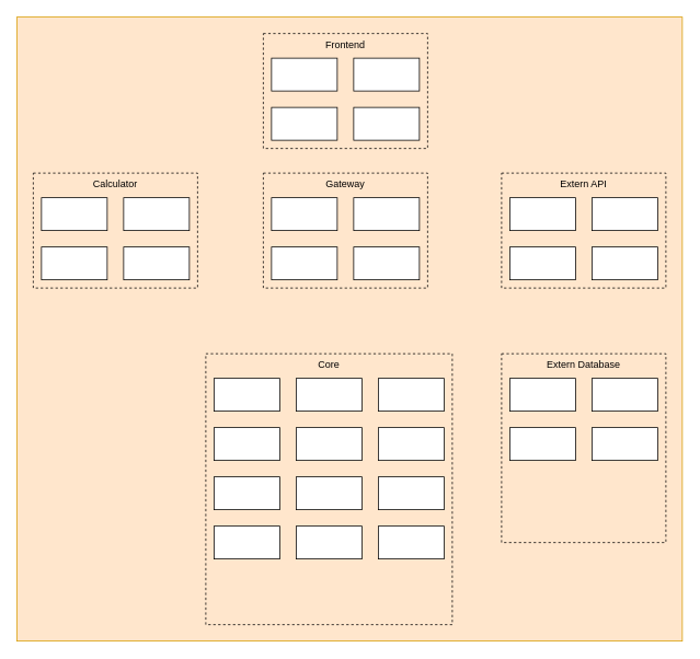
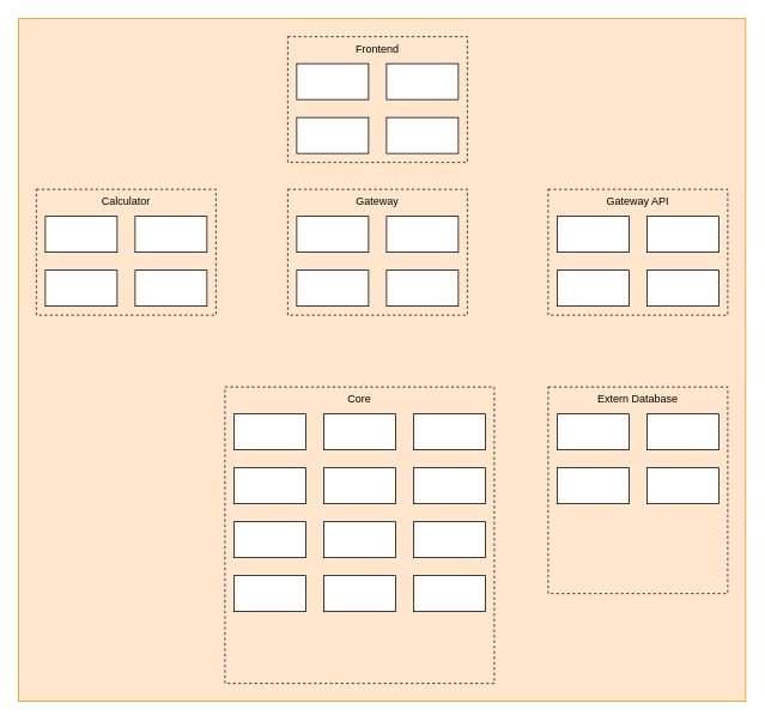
  <mxCell id="0" />
  <mxCell id="1" parent="0" />
  <mxCell id="2" value="" style="rounded=0;whiteSpace=wrap;html=1;fillColor=#ffe6cc;strokeColor=#d79b00;" vertex="1" parent="1"><mxGeometry width="810" height="760" as="geometry" x="20" y="20" /></mxCell>
  <mxCell id="3" value="Core" style="rounded=0;whiteSpace=wrap;html=1;dashed=1;fillColor=none;verticalAlign=top;" parent="1" vertex="1"><mxGeometry x="250" y="430" width="300" height="330" as="geometry" /></mxCell>
  <mxCell id="4" value="&lt;div&gt;Extern Database&lt;/div&gt;" style="rounded=0;whiteSpace=wrap;html=1;dashed=1;fillColor=none;verticalAlign=top;" parent="1" vertex="1"><mxGeometry x="610" y="430" width="200" height="230" as="geometry" /></mxCell>
  <mxCell id="5" value="" style="rounded=0;whiteSpace=wrap;html=1;" parent="1" vertex="1"><mxGeometry x="260" y="460" width="80" height="40" as="geometry" /></mxCell>
  <mxCell id="6" value="" style="rounded=0;whiteSpace=wrap;html=1;" parent="1" vertex="1"><mxGeometry x="620" y="460" width="80" height="40" as="geometry" /></mxCell>
  <mxCell id="7" value="" style="rounded=0;whiteSpace=wrap;html=1;" parent="1" vertex="1"><mxGeometry x="460" y="460" width="80" height="40" as="geometry" /></mxCell>
  <mxCell id="8" value="" style="rounded=0;whiteSpace=wrap;html=1;" parent="1" vertex="1"><mxGeometry x="360" y="460" width="80" height="40" as="geometry" /></mxCell>
  <mxCell id="9" value="" style="rounded=0;whiteSpace=wrap;html=1;" parent="1" vertex="1"><mxGeometry x="260" y="520" width="80" height="40" as="geometry" /></mxCell>
  <mxCell id="10" value="" style="rounded=0;whiteSpace=wrap;html=1;" parent="1" vertex="1"><mxGeometry x="460" y="520" width="80" height="40" as="geometry" /></mxCell>
  <mxCell id="11" value="" style="rounded=0;whiteSpace=wrap;html=1;" parent="1" vertex="1"><mxGeometry x="360" y="520" width="80" height="40" as="geometry" /></mxCell>
  <mxCell id="12" value="" style="rounded=0;whiteSpace=wrap;html=1;" parent="1" vertex="1"><mxGeometry x="260" y="580" width="80" height="40" as="geometry" /></mxCell>
  <mxCell id="13" value="" style="rounded=0;whiteSpace=wrap;html=1;" parent="1" vertex="1"><mxGeometry x="460" y="580" width="80" height="40" as="geometry" /></mxCell>
  <mxCell id="14" value="" style="rounded=0;whiteSpace=wrap;html=1;" parent="1" vertex="1"><mxGeometry x="360" y="580" width="80" height="40" as="geometry" /></mxCell>
  <mxCell id="15" value="" style="rounded=0;whiteSpace=wrap;html=1;" parent="1" vertex="1"><mxGeometry x="260" y="640" width="80" height="40" as="geometry" /></mxCell>
  <mxCell id="16" value="" style="rounded=0;whiteSpace=wrap;html=1;" parent="1" vertex="1"><mxGeometry x="460" y="640" width="80" height="40" as="geometry" /></mxCell>
  <mxCell id="17" value="" style="rounded=0;whiteSpace=wrap;html=1;" parent="1" vertex="1"><mxGeometry x="360" y="640" width="80" height="40" as="geometry" /></mxCell>
  <mxCell id="18" value="" style="rounded=0;whiteSpace=wrap;html=1;" parent="1" vertex="1"><mxGeometry x="720" y="460" width="80" height="40" as="geometry" /></mxCell>
  <mxCell id="19" value="" style="rounded=0;whiteSpace=wrap;html=1;" parent="1" vertex="1"><mxGeometry x="620" y="520" width="80" height="40" as="geometry" /></mxCell>
  <mxCell id="20" value="" style="rounded=0;whiteSpace=wrap;html=1;" parent="1" vertex="1"><mxGeometry x="720" y="520" width="80" height="40" as="geometry" /></mxCell>
- <mxCell id="21" value="&lt;div&gt;Extern API&lt;/div&gt;&lt;div&gt;&lt;br&gt;&lt;/div&gt;" style="rounded=0;whiteSpace=wrap;html=1;dashed=1;fillColor=none;verticalAlign=top;" parent="1" vertex="1"><mxGeometry x="610" y="210" width="200" height="140" as="geometry" /></mxCell>
+ <mxCell id="21" value="&lt;div&gt;Gateway API&lt;/div&gt;&lt;div&gt;&lt;br&gt;&lt;/div&gt;" style="rounded=0;whiteSpace=wrap;html=1;dashed=1;fillColor=none;verticalAlign=top;" parent="1" vertex="1"><mxGeometry x="610" y="210" width="200" height="140" as="geometry" /></mxCell>
  <mxCell id="22" value="" style="rounded=0;whiteSpace=wrap;html=1;" parent="1" vertex="1"><mxGeometry x="620" y="240" width="80" height="40" as="geometry" /></mxCell>
  <mxCell id="23" value="" style="rounded=0;whiteSpace=wrap;html=1;" parent="1" vertex="1"><mxGeometry x="720" y="240" width="80" height="40" as="geometry" /></mxCell>
  <mxCell id="24" value="" style="rounded=0;whiteSpace=wrap;html=1;" parent="1" vertex="1"><mxGeometry x="620" y="300" width="80" height="40" as="geometry" /></mxCell>
  <mxCell id="25" value="" style="rounded=0;whiteSpace=wrap;html=1;" parent="1" vertex="1"><mxGeometry x="720" y="300" width="80" height="40" as="geometry" /></mxCell>
  <mxCell id="26" value="Frontend" style="rounded=0;whiteSpace=wrap;html=1;dashed=1;fillColor=none;verticalAlign=top;" parent="1" vertex="1"><mxGeometry x="320" y="40" width="200" height="140" as="geometry" /></mxCell>
  <mxCell id="27" value="" style="rounded=0;whiteSpace=wrap;html=1;" parent="1" vertex="1"><mxGeometry x="330" y="70" width="80" height="40" as="geometry" /></mxCell>
  <mxCell id="28" value="" style="rounded=0;whiteSpace=wrap;html=1;" parent="1" vertex="1"><mxGeometry x="430" y="70" width="80" height="40" as="geometry" /></mxCell>
  <mxCell id="29" value="" style="rounded=0;whiteSpace=wrap;html=1;" parent="1" vertex="1"><mxGeometry x="330" y="130" width="80" height="40" as="geometry" /></mxCell>
  <mxCell id="30" value="" style="rounded=0;whiteSpace=wrap;html=1;" parent="1" vertex="1"><mxGeometry x="430" y="130" width="80" height="40" as="geometry" /></mxCell>
  <mxCell id="31" value="Gateway" style="rounded=0;whiteSpace=wrap;html=1;dashed=1;fillColor=none;verticalAlign=top;" parent="1" vertex="1"><mxGeometry x="320" y="210" width="200" height="140" as="geometry" /></mxCell>
  <mxCell id="32" value="" style="rounded=0;whiteSpace=wrap;html=1;" parent="1" vertex="1"><mxGeometry x="330" y="240" width="80" height="40" as="geometry" /></mxCell>
  <mxCell id="33" value="" style="rounded=0;whiteSpace=wrap;html=1;" parent="1" vertex="1"><mxGeometry x="430" y="240" width="80" height="40" as="geometry" /></mxCell>
  <mxCell id="34" value="" style="rounded=0;whiteSpace=wrap;html=1;" parent="1" vertex="1"><mxGeometry x="330" y="300" width="80" height="40" as="geometry" /></mxCell>
  <mxCell id="35" value="" style="rounded=0;whiteSpace=wrap;html=1;" parent="1" vertex="1"><mxGeometry x="430" y="300" width="80" height="40" as="geometry" /></mxCell>
  <mxCell id="36" value="Calculator" style="rounded=0;whiteSpace=wrap;html=1;dashed=1;fillColor=none;verticalAlign=top;" parent="1" vertex="1"><mxGeometry x="40" y="210" width="200" height="140" as="geometry" /></mxCell>
  <mxCell id="37" value="" style="rounded=0;whiteSpace=wrap;html=1;" parent="1" vertex="1"><mxGeometry x="50" y="240" width="80" height="40" as="geometry" /></mxCell>
  <mxCell id="38" value="" style="rounded=0;whiteSpace=wrap;html=1;" parent="1" vertex="1"><mxGeometry x="150" y="240" width="80" height="40" as="geometry" /></mxCell>
  <mxCell id="39" value="" style="rounded=0;whiteSpace=wrap;html=1;" parent="1" vertex="1"><mxGeometry x="50" y="300" width="80" height="40" as="geometry" /></mxCell>
  <mxCell id="40" value="" style="rounded=0;whiteSpace=wrap;html=1;" parent="1" vertex="1"><mxGeometry x="150" y="300" width="80" height="40" as="geometry" /></mxCell>
